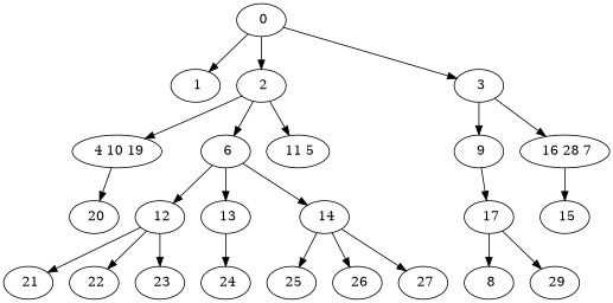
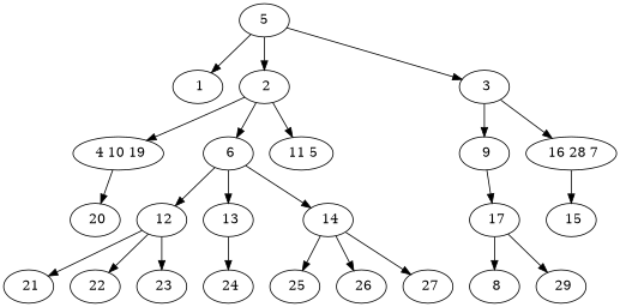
  digraph {
-   " 0"
+   " 0" [label=5]
    " 1"
    " 2"
    " 3"
    " 4 10 19"
    " 6"
    " 11 5"
    " 9"
    " 16 28 7"
    " 20"
    " 12"
    " 13"
    " 14"
    " 17"
    " 15"
    " 21"
    " 22"
    " 23"
    " 24"
    " 25"
    " 26"
    " 27"
    " 8"
    " 29"
    " 0" -> " 1"
    " 0" -> " 2"
    " 0" -> " 3"
    " 2" -> " 4 10 19"
    " 2" -> " 6"
    " 2" -> " 11 5"
    " 3" -> " 9"
    " 3" -> " 16 28 7"
    " 4 10 19" -> " 20"
    " 6" -> " 12"
    " 6" -> " 13"
    " 6" -> " 14"
    " 9" -> " 17"
    " 16 28 7" -> " 15"
    " 12" -> " 21"
    " 12" -> " 22"
    " 12" -> " 23"
    " 13" -> " 24"
    " 14" -> " 25"
    " 14" -> " 26"
    " 14" -> " 27"
    " 17" -> " 8"
    " 17" -> " 29"
  }
